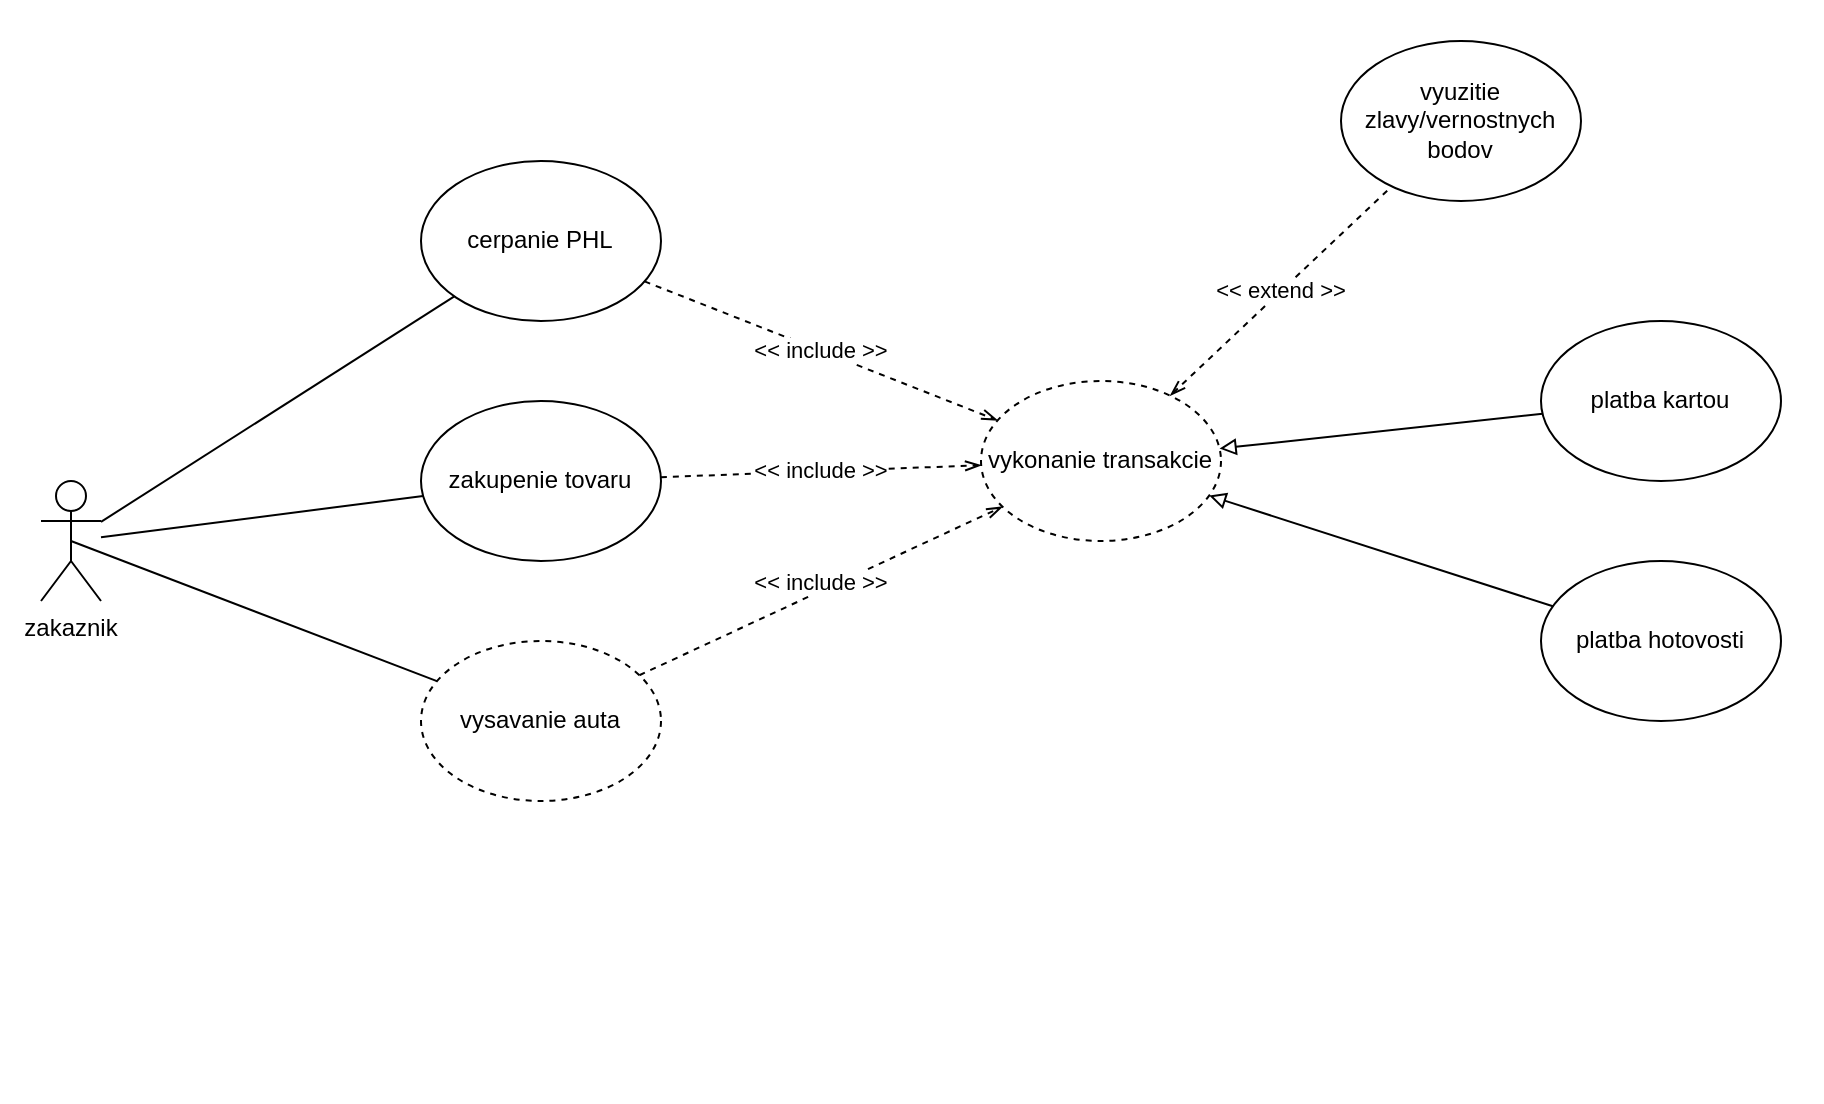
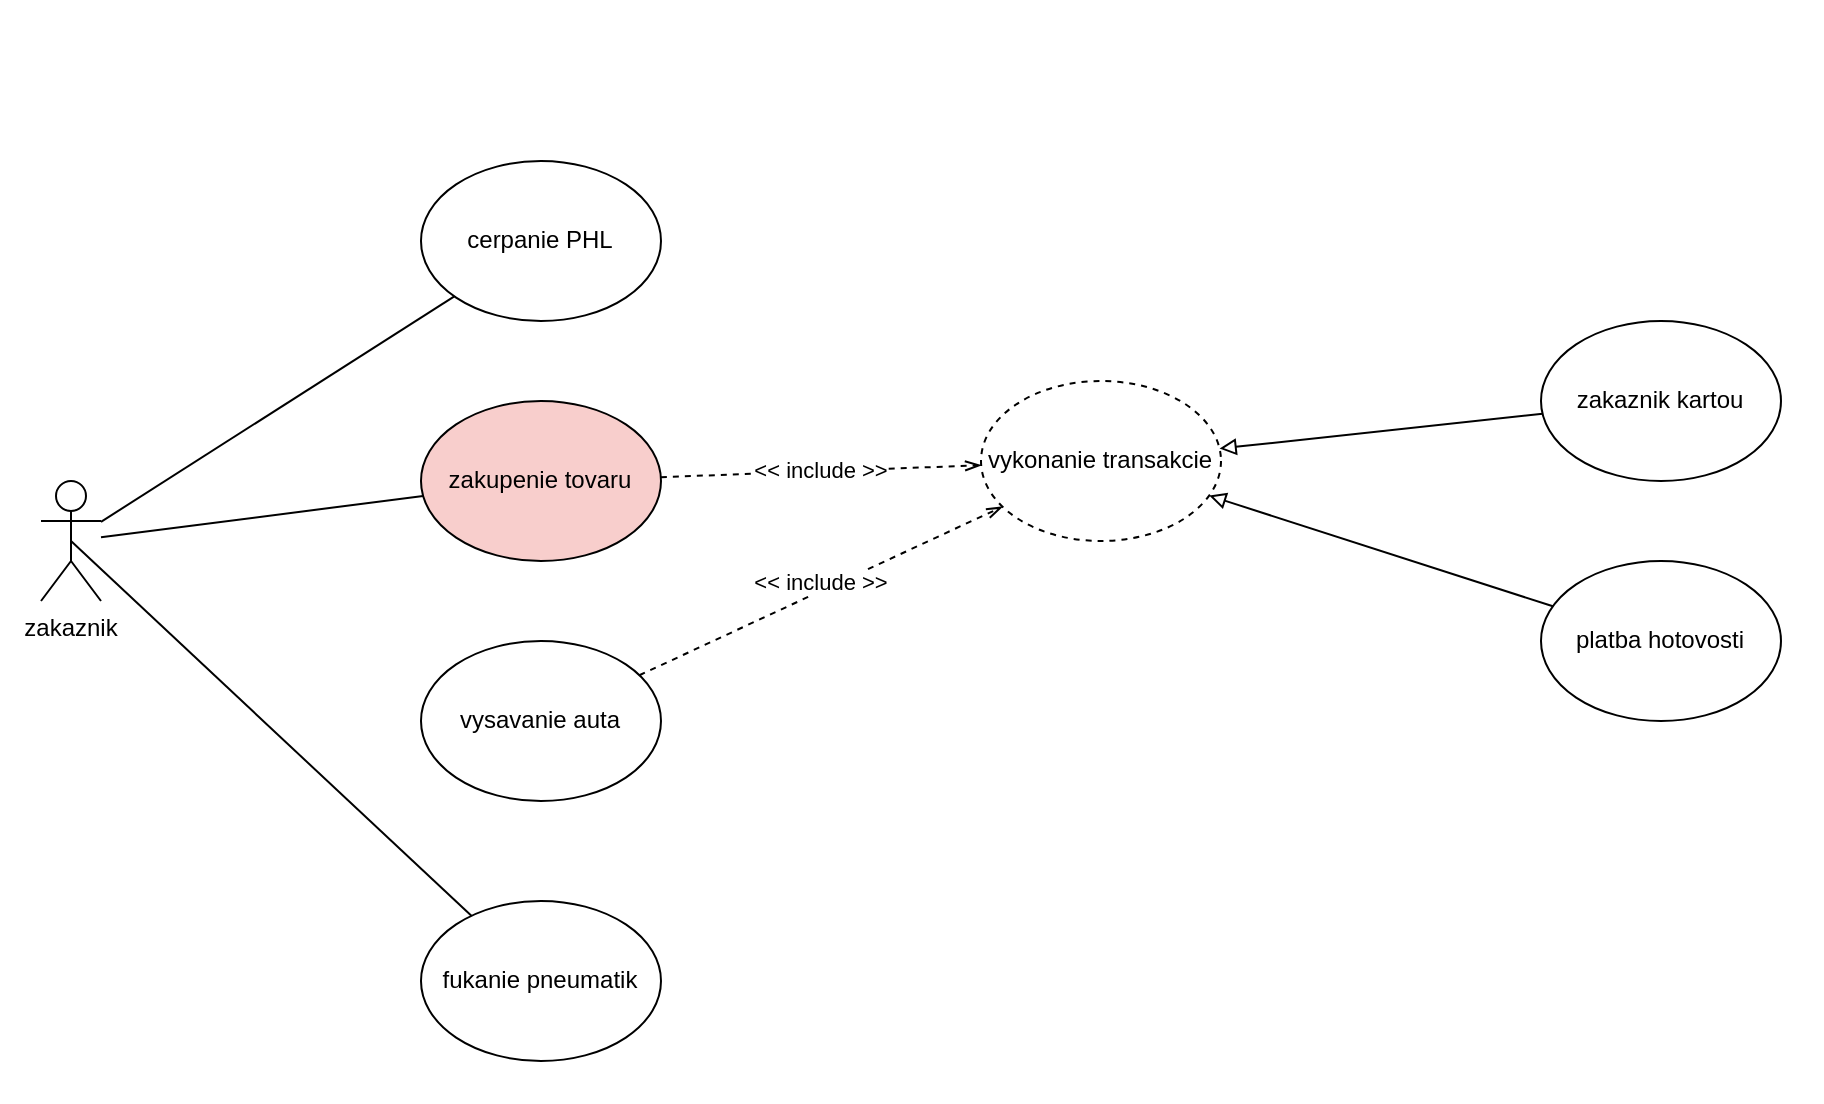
  <mxCell id="0" />
  <mxCell id="1" parent="0" />
  <mxCell id="2" value="zakaznik" style="shape=umlActor;verticalLabelPosition=bottom;verticalAlign=top;html=1;outlineConnect=0;" vertex="1" parent="1"><mxGeometry x="20" y="240" width="30" height="60" as="geometry" /></mxCell>
  <mxCell id="3" value="cerpanie PHL" style="ellipse;whiteSpace=wrap;html=1;" vertex="1" parent="1"><mxGeometry x="210" y="80" width="120" height="80" as="geometry" /></mxCell>
- <mxCell id="4" value="zakupenie tovaru" style="ellipse;whiteSpace=wrap;html=1;" vertex="1" parent="1"><mxGeometry x="210" y="200" width="120" height="80" as="geometry" /></mxCell>
- <mxCell id="5" value="vysavanie auta" style="ellipse;whiteSpace=wrap;html=1;dashed=1;" vertex="1" parent="1"><mxGeometry x="210" y="320" width="120" height="80" as="geometry" /></mxCell>
+ <mxCell id="4" value="zakupenie tovaru" style="ellipse;whiteSpace=wrap;html=1;fillColor=#f8cecc;" vertex="1" parent="1"><mxGeometry x="210" y="200" width="120" height="80" as="geometry" /></mxCell>
+ <mxCell id="5" value="vysavanie auta" style="ellipse;whiteSpace=wrap;html=1;" vertex="1" parent="1"><mxGeometry x="210" y="320" width="120" height="80" as="geometry" /></mxCell>
+ <mxCell id="6" value="fukanie pneumatik" style="ellipse;whiteSpace=wrap;html=1;" vertex="1" parent="1"><mxGeometry x="210" y="450" width="120" height="80" as="geometry" /></mxCell>
  <mxCell id="7" value="vykonanie transakcie" style="ellipse;whiteSpace=wrap;html=1;dashed=1;" vertex="1" parent="1"><mxGeometry x="490" y="190" width="120" height="80" as="geometry" /></mxCell>
  <mxCell id="8" value="" style="endArrow=none;html=1;rounded=0;" edge="1" parent="1" source="2" target="3"><mxGeometry width="50" height="50" relative="1" as="geometry"><mxPoint x="300" y="340" as="sourcePoint" /><mxPoint x="350" y="290" as="targetPoint" /></mxGeometry></mxCell>
  <mxCell id="9" value="" style="endArrow=none;html=1;rounded=0;" edge="1" parent="1" source="2" target="4"><mxGeometry width="50" height="50" relative="1" as="geometry"><mxPoint x="300" y="340" as="sourcePoint" /><mxPoint x="350" y="290" as="targetPoint" /></mxGeometry></mxCell>
- <mxCell id="10" value="" style="endArrow=none;html=1;rounded=0;exitX=0.5;exitY=0.5;exitDx=0;exitDy=0;exitPerimeter=0;" edge="1" parent="1" source="2" target="5"><mxGeometry width="50" height="50" relative="1" as="geometry"><mxPoint x="300" y="340" as="sourcePoint" /><mxPoint x="350" y="290" as="targetPoint" /></mxGeometry></mxCell>
- <mxCell id="12" value="&amp;lt;&amp;lt; include &amp;gt;&amp;gt;" style="endArrow=openThin;html=1;rounded=0;dashed=1;endFill=0;" edge="1" parent="1" source="3" target="7"><mxGeometry width="50" height="50" relative="1" as="geometry"><mxPoint x="280" y="160" as="sourcePoint" /><mxPoint x="470" y="180" as="targetPoint" /></mxGeometry></mxCell>
+ <mxCell id="11" value="" style="endArrow=none;html=1;rounded=0;exitX=0.5;exitY=0.5;exitDx=0;exitDy=0;exitPerimeter=0;" edge="1" parent="1" source="2" target="6"><mxGeometry width="50" height="50" relative="1" as="geometry"><mxPoint x="300" y="340" as="sourcePoint" /><mxPoint x="350" y="290" as="targetPoint" /></mxGeometry></mxCell>
  <mxCell id="13" value="&amp;lt;&amp;lt; include &amp;gt;&amp;gt;" style="endArrow=openThin;dashed=1;html=1;rounded=0;endFill=0;" edge="1" parent="1" source="4" target="7"><mxGeometry width="50" height="50" relative="1" as="geometry"><mxPoint x="300" y="340" as="sourcePoint" /><mxPoint x="350" y="290" as="targetPoint" /></mxGeometry></mxCell>
  <mxCell id="14" value="&amp;lt;&amp;lt; include &amp;gt;&amp;gt;" style="endArrow=openThin;dashed=1;html=1;rounded=0;endFill=0;" edge="1" parent="1" source="5" target="7"><mxGeometry x="0.021" y="5" width="50" height="50" relative="1" as="geometry"><mxPoint x="410" y="360" as="sourcePoint" /><mxPoint x="350" y="290" as="targetPoint" /><mxPoint y="1" as="offset" /></mxGeometry></mxCell>
- <mxCell id="15" value="vyuzitie zlavy/vernostnych bodov" style="ellipse;whiteSpace=wrap;html=1;" vertex="1" parent="1"><mxGeometry x="670" y="20" width="120" height="80" as="geometry" /></mxCell>
- <mxCell id="16" value="&amp;lt;&amp;lt; extend &amp;gt;&amp;gt;" style="endArrow=none;dashed=1;html=1;rounded=0;endFill=0;startArrow=openThin;startFill=0;" edge="1" parent="1" source="7" target="15"><mxGeometry width="50" height="50" relative="1" as="geometry"><mxPoint x="560" y="160" as="sourcePoint" /><mxPoint x="610" y="110" as="targetPoint" /></mxGeometry></mxCell>
- <mxCell id="17" value="platba kartou" style="ellipse;whiteSpace=wrap;html=1;" vertex="1" parent="1"><mxGeometry x="770" y="160" width="120" height="80" as="geometry" /></mxCell>
+ <mxCell id="17" value="zakaznik kartou" style="ellipse;whiteSpace=wrap;html=1;" vertex="1" parent="1"><mxGeometry x="770" y="160" width="120" height="80" as="geometry" /></mxCell>
  <mxCell id="18" value="platba hotovosti" style="ellipse;whiteSpace=wrap;html=1;" vertex="1" parent="1"><mxGeometry x="770" y="280" width="120" height="80" as="geometry" /></mxCell>
  <mxCell id="19" value="" style="endArrow=none;html=1;rounded=0;startArrow=block;startFill=0;" edge="1" parent="1" source="7" target="17"><mxGeometry width="50" height="50" relative="1" as="geometry"><mxPoint x="540" y="230" as="sourcePoint" /><mxPoint x="590" y="180" as="targetPoint" /></mxGeometry></mxCell>
  <mxCell id="20" value="" style="endArrow=none;html=1;rounded=0;startArrow=block;startFill=0;" edge="1" parent="1" source="7" target="18"><mxGeometry width="50" height="50" relative="1" as="geometry"><mxPoint x="580" y="400" as="sourcePoint" /><mxPoint x="590" y="180" as="targetPoint" /></mxGeometry></mxCell>
